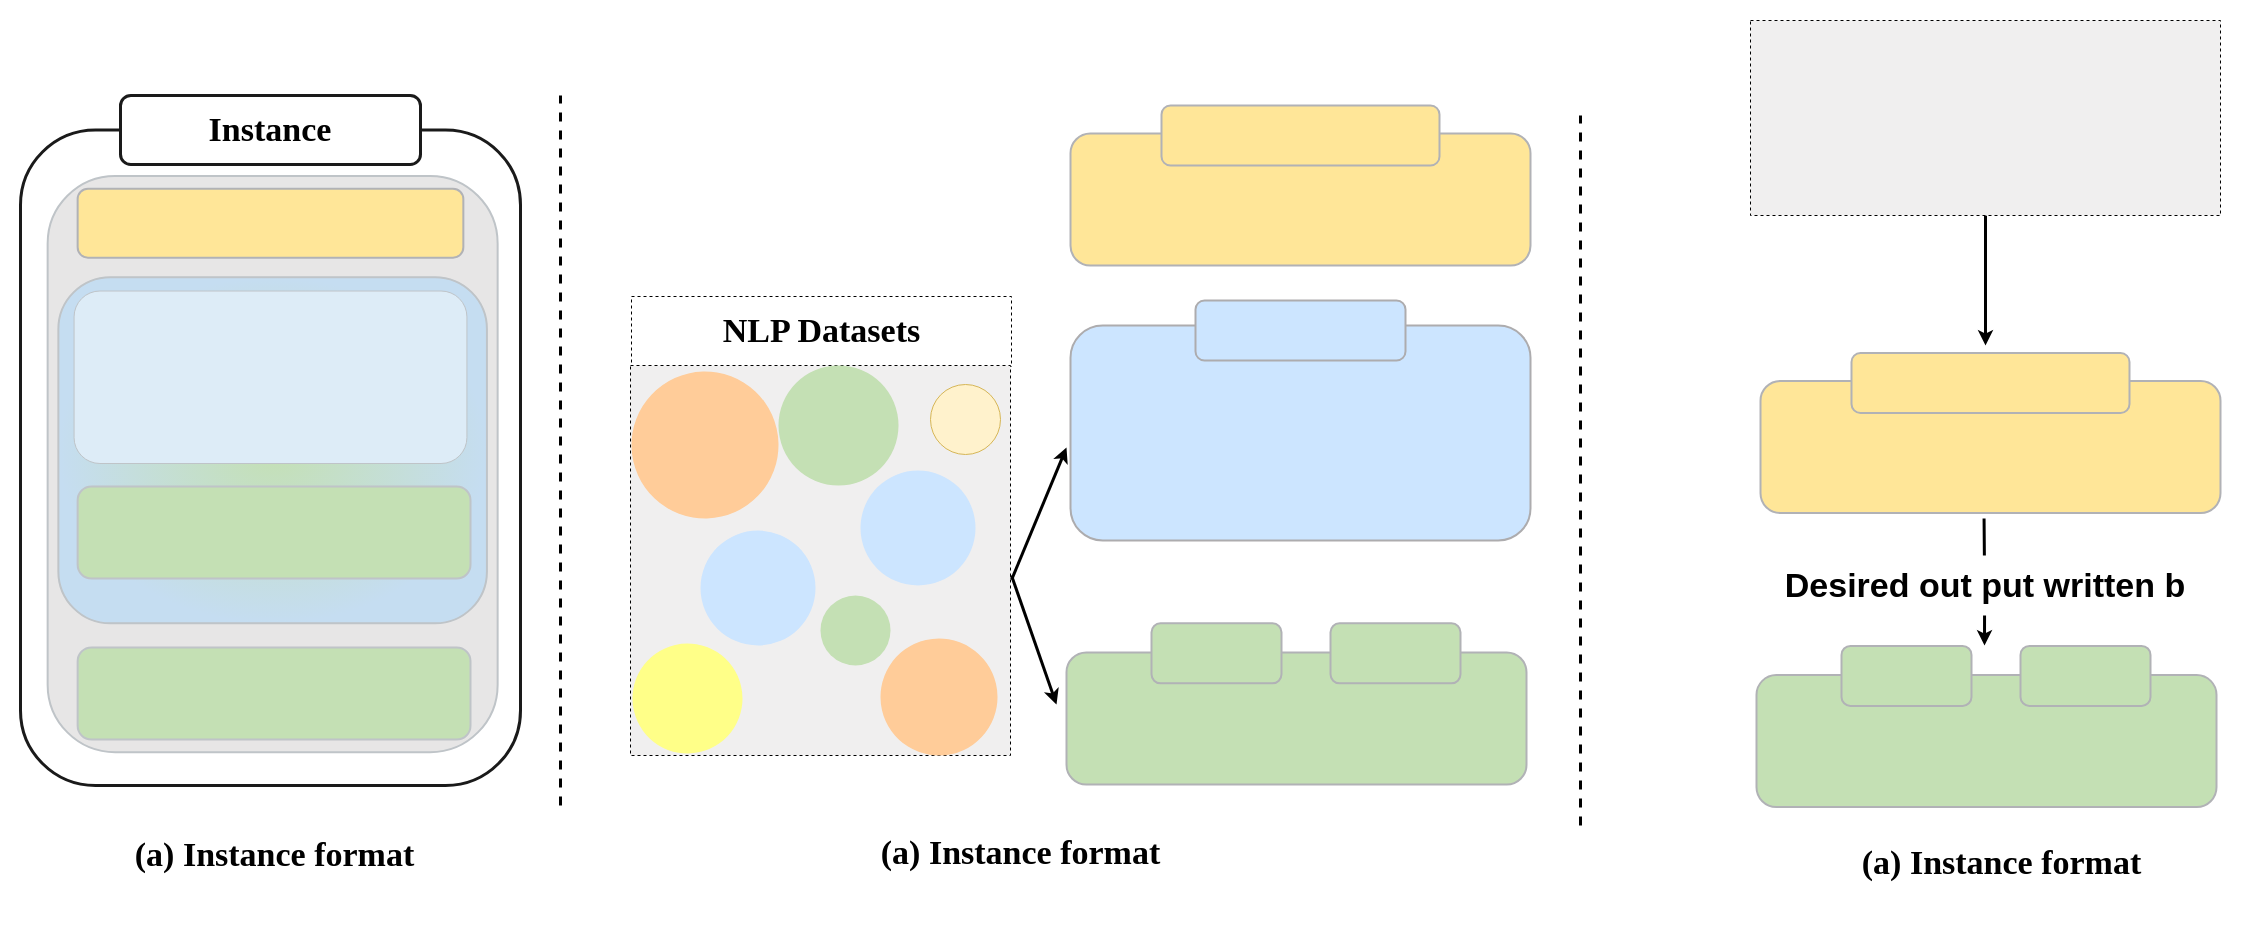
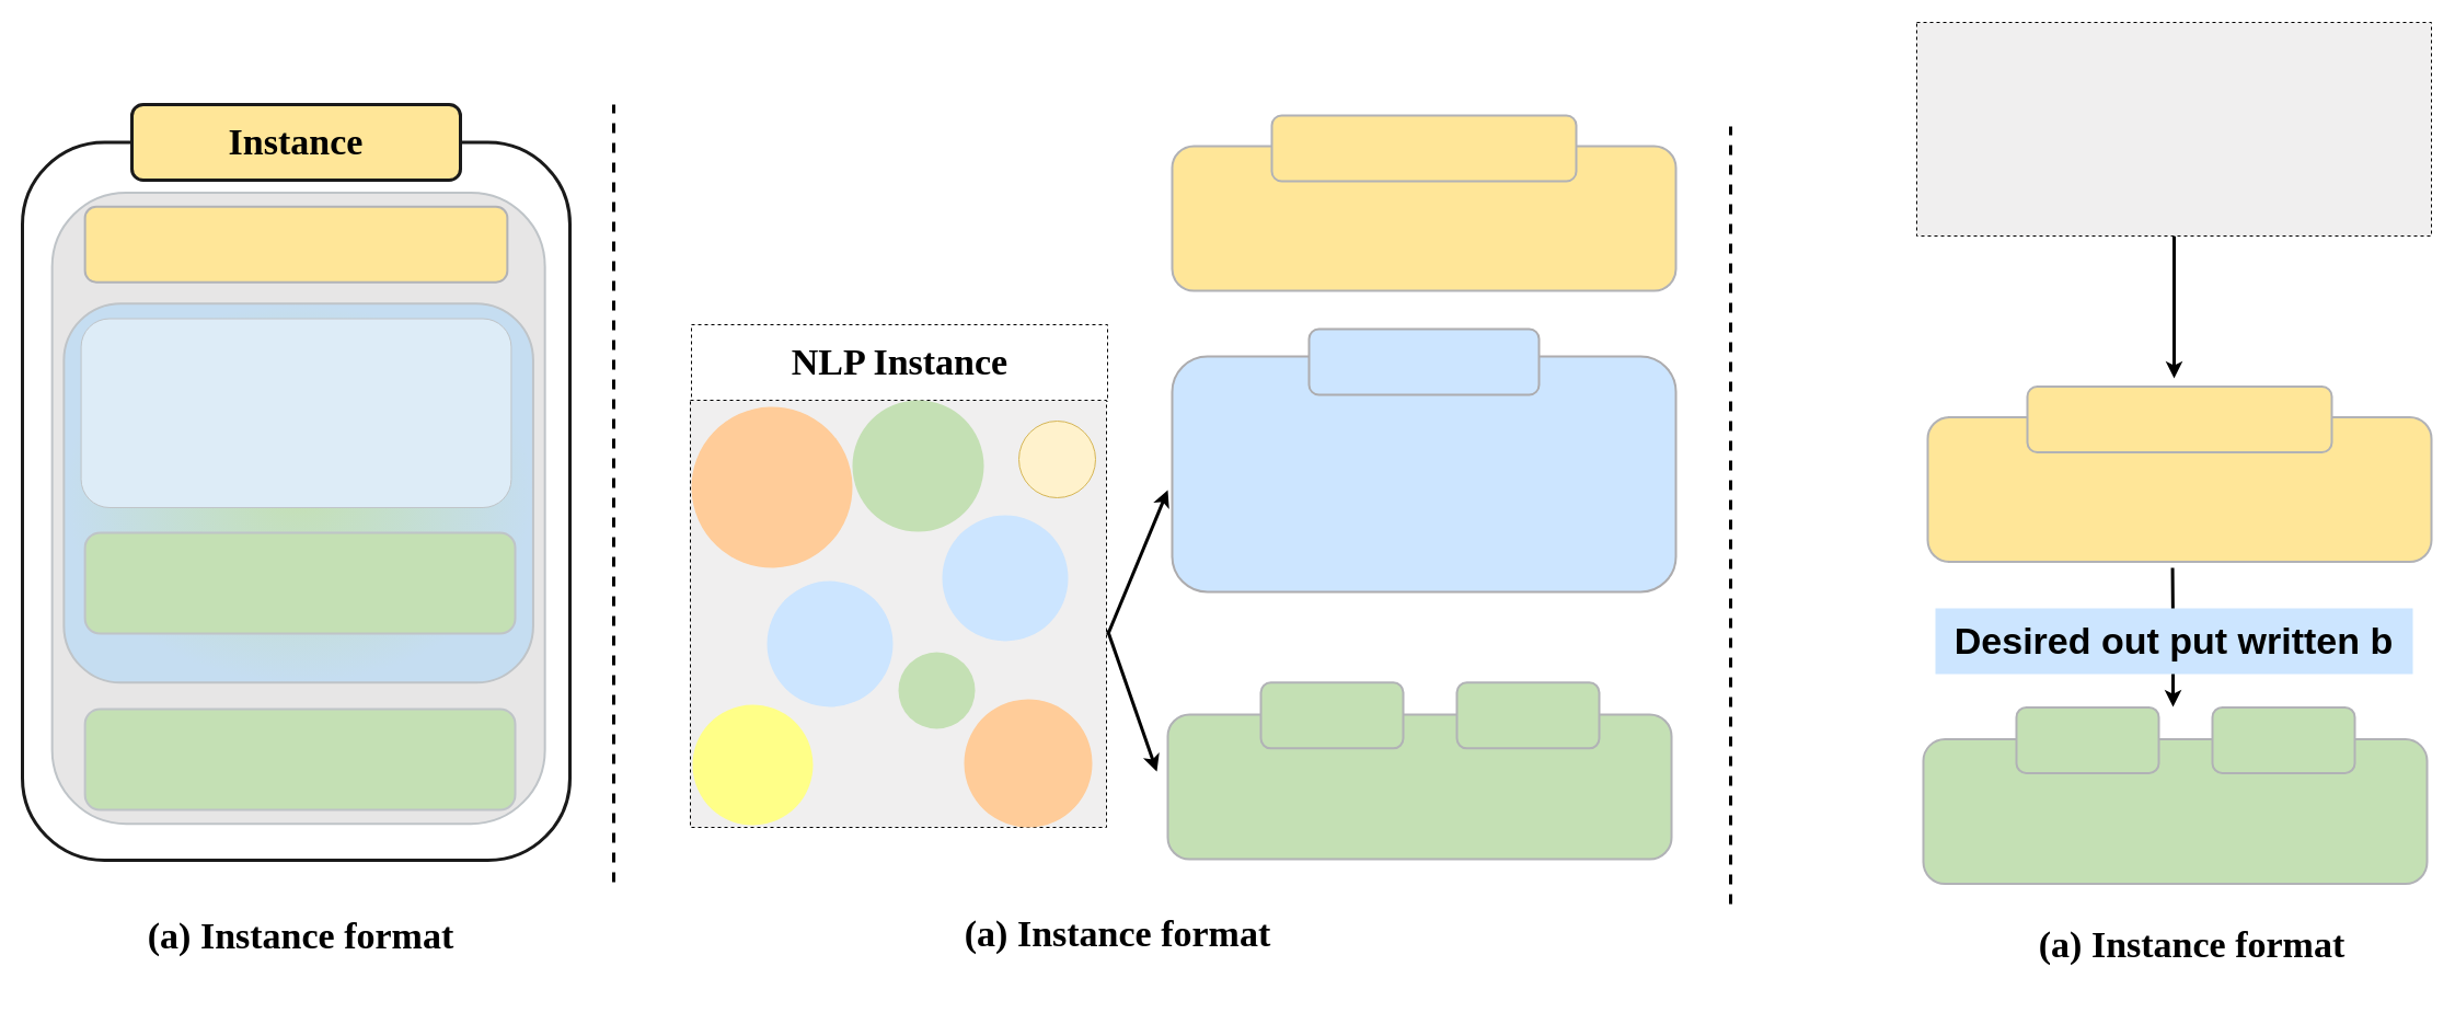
  <mxCell id="0" />
  <mxCell id="1" parent="0" />
  <mxCell id="2" style="edgeStyle=orthogonalEdgeStyle;rounded=0;orthogonalLoop=1;jettySize=auto;html=1;strokeWidth=3;endArrow=classic;endFill=1;" edge="1" parent="1"><mxGeometry relative="1" as="geometry"><mxPoint x="1984" y="645" as="targetPoint" /><mxPoint x="1983.57" y="518" as="sourcePoint" /></mxGeometry></mxCell>
  <mxCell id="3" value="" style="whiteSpace=wrap;html=1;dashed=1;strokeWidth=1;fillColor=none;" vertex="1" parent="1"><mxGeometry x="631" y="296" width="380" height="70" as="geometry" /></mxCell>
  <mxCell id="4" value="" style="rounded=1;whiteSpace=wrap;html=1;strokeWidth=2;fillColor=#cce5ff;strokeColor=#adacae;" vertex="1" parent="1"><mxGeometry x="1070" y="325" width="460" height="215" as="geometry" /></mxCell>
  <mxCell id="5" value="" style="whiteSpace=wrap;html=1;dashed=1;strokeWidth=1;fillColor=#F0EFEF;" vertex="1" parent="1"><mxGeometry x="630" y="365" width="380" height="390" as="geometry" /></mxCell>
  <mxCell id="6" value="" style="ellipse;whiteSpace=wrap;html=1;aspect=fixed;fillColor=#ffcc99;strokeColor=none;rotation=212;" vertex="1" parent="1"><mxGeometry x="631" y="371" width="147" height="147" as="geometry" /></mxCell>
  <mxCell id="7" value="" style="endArrow=none;dashed=1;html=1;rounded=0;strokeWidth=3;" edge="1" parent="1"><mxGeometry width="50" height="50" relative="1" as="geometry"><mxPoint x="560" y="805" as="sourcePoint" /><mxPoint x="560" y="95" as="targetPoint" /></mxGeometry></mxCell>
  <mxCell id="8" value="" style="ellipse;whiteSpace=wrap;html=1;aspect=fixed;fillColor=#c4e0b4;strokeColor=none;" vertex="1" parent="1"><mxGeometry x="820" y="595" width="70" height="70" as="geometry" /></mxCell>
  <mxCell id="9" value="" style="ellipse;whiteSpace=wrap;html=1;aspect=fixed;fillColor=#cce5ff;strokeColor=none;" vertex="1" parent="1"><mxGeometry x="860" y="470" width="115" height="115" as="geometry" /></mxCell>
  <mxCell id="10" value="" style="ellipse;whiteSpace=wrap;html=1;aspect=fixed;fillColor=#ffff88;strokeColor=none;rotation=212;" vertex="1" parent="1"><mxGeometry x="632" y="643" width="110" height="110" as="geometry" /></mxCell>
  <mxCell id="11" value="" style="ellipse;whiteSpace=wrap;html=1;aspect=fixed;fillColor=#cce5ff;strokeColor=none;" vertex="1" parent="1"><mxGeometry x="700" y="530" width="115" height="115" as="geometry" /></mxCell>
  <mxCell id="12" value="" style="ellipse;whiteSpace=wrap;html=1;aspect=fixed;fillColor=#fff2cc;strokeColor=#d6b656;" vertex="1" parent="1"><mxGeometry x="930" y="384" width="70" height="70" as="geometry" /></mxCell>
  <mxCell id="13" value="" style="ellipse;whiteSpace=wrap;html=1;aspect=fixed;fillColor=#ffcc99;strokeColor=none;rotation=212;" vertex="1" parent="1"><mxGeometry x="880" y="638" width="117" height="117" as="geometry" /></mxCell>
  <mxCell id="14" value="&lt;font style=&quot;font-size: 34px;&quot; face=&quot;Times New Roman&quot;&gt;(a) Instance format&lt;/font&gt;" style="text;strokeColor=none;fillColor=none;html=1;fontSize=24;fontStyle=1;verticalAlign=middle;align=center;" vertex="1" parent="1"><mxGeometry x="113.57" y="805" width="320" height="100" as="geometry" /></mxCell>
  <mxCell id="15" value="" style="rounded=1;whiteSpace=wrap;html=1;strokeWidth=2;fillColor=#cce5ff;strokeColor=#adacae;" vertex="1" parent="1"><mxGeometry x="1195" y="300" width="210" height="60" as="geometry" /></mxCell>
  <mxCell id="16" value="" style="rounded=1;whiteSpace=wrap;html=1;strokeWidth=2;fillColor=#c4e0b4;strokeColor=#b1b2b6;" vertex="1" parent="1"><mxGeometry x="1066" y="652" width="460" height="132" as="geometry" /></mxCell>
  <mxCell id="17" value="" style="rounded=1;whiteSpace=wrap;html=1;strokeWidth=2;fillColor=#c4e0b4;strokeColor=#b1b2b6;" vertex="1" parent="1"><mxGeometry x="1151" y="622.85" width="130" height="60" as="geometry" /></mxCell>
  <mxCell id="18" value="" style="rounded=1;whiteSpace=wrap;html=1;strokeWidth=2;fillColor=#c4e0b4;strokeColor=#b1b2b6;" vertex="1" parent="1"><mxGeometry x="1330" y="622.85" width="130" height="60" as="geometry" /></mxCell>
  <mxCell id="19" value="" style="rounded=1;whiteSpace=wrap;html=1;strokeWidth=2;fillColor=#ffe698;strokeColor=#b1b2b6;" vertex="1" parent="1"><mxGeometry x="1070" y="133" width="460" height="132" as="geometry" /></mxCell>
  <mxCell id="20" value="" style="rounded=1;whiteSpace=wrap;html=1;strokeWidth=2;fillColor=#ffe698;strokeColor=#b1b2b6;" vertex="1" parent="1"><mxGeometry x="1161" y="105" width="278" height="60" as="geometry" /></mxCell>
  <mxCell id="21" value="" style="rounded=1;whiteSpace=wrap;html=1;strokeWidth=3;strokeColor=#1A1A1A;movable=1;resizable=1;rotatable=1;deletable=1;editable=1;locked=0;connectable=1;" vertex="1" parent="1"><mxGeometry x="20" y="129.5" width="500" height="655.5" as="geometry" /></mxCell>
  <mxCell id="22" value="" style="rounded=1;whiteSpace=wrap;html=1;strokeWidth=2;fillColor=#E7E6E6;strokeColor=#bfc4c8;movable=1;resizable=1;rotatable=1;deletable=1;editable=1;locked=0;connectable=1;" vertex="1" parent="1"><mxGeometry x="47.143" y="175.5" width="450" height="576.15" as="geometry" /></mxCell>
- <mxCell id="23" value="&lt;font size=&quot;1&quot; face=&quot;Times New Roman&quot; style=&quot;&quot;&gt;&lt;b style=&quot;font-size: 34px;&quot;&gt;Instance&lt;/b&gt;&lt;/font&gt;" style="rounded=1;whiteSpace=wrap;html=1;strokeWidth=3;strokeColor=#1A1A1A;movable=1;resizable=1;rotatable=1;deletable=1;editable=1;locked=0;connectable=1;" vertex="1" parent="1"><mxGeometry x="120" y="95" width="300" height="69" as="geometry" /></mxCell>
+ <mxCell id="23" value="&lt;font size=&quot;1&quot; face=&quot;Times New Roman&quot; style=&quot;&quot;&gt;&lt;b style=&quot;font-size: 34px;&quot;&gt;Instance&lt;/b&gt;&lt;/font&gt;" style="rounded=1;whiteSpace=wrap;html=1;strokeWidth=3;strokeColor=#1A1A1A;movable=1;resizable=1;rotatable=1;deletable=1;editable=1;locked=0;connectable=1;fillColor=#ffe698;" vertex="1" parent="1"><mxGeometry x="120" y="95" width="300" height="69" as="geometry" /></mxCell>
  <mxCell id="24" value="" style="rounded=1;whiteSpace=wrap;html=1;fillColor=#ffe698;strokeColor=#b1b2b6;movable=1;resizable=1;rotatable=1;deletable=1;editable=1;locked=0;connectable=1;strokeWidth=2;" vertex="1" parent="1"><mxGeometry x="77.143" y="188.15" width="385.714" height="69" as="geometry" /></mxCell>
  <mxCell id="25" value="" style="whiteSpace=wrap;html=1;fillColor=#c4e0b4;strokeColor=#bfc4c8;gradientColor=#c5ddf1;gradientDirection=radial;rounded=1;strokeWidth=2;movable=1;resizable=1;rotatable=1;deletable=1;editable=1;locked=0;connectable=1;" vertex="1" parent="1"><mxGeometry x="57.857" y="276.7" width="428.571" height="346.15" as="geometry" /></mxCell>
  <mxCell id="26" value="" style="rounded=1;whiteSpace=wrap;html=1;fillColor=#ddecf7;strokeColor=#bfc4c8;movable=1;resizable=1;rotatable=1;deletable=1;editable=1;locked=0;connectable=1;" vertex="1" parent="1"><mxGeometry x="73.571" y="290.5" width="392.857" height="172.5" as="geometry" /></mxCell>
  <mxCell id="27" value="" style="rounded=1;whiteSpace=wrap;html=1;fillColor=#c4e0b4;strokeColor=#bfc4c8;strokeWidth=2;movable=1;resizable=1;rotatable=1;deletable=1;editable=1;locked=0;connectable=1;" vertex="1" parent="1"><mxGeometry x="77.143" y="486" width="392.857" height="92" as="geometry" /></mxCell>
  <mxCell id="28" value="" style="rounded=1;whiteSpace=wrap;html=1;fillColor=#c4e0b4;strokeColor=#bfc4c8;strokeWidth=2;movable=1;resizable=1;rotatable=1;deletable=1;editable=1;locked=0;connectable=1;" vertex="1" parent="1"><mxGeometry x="77.143" y="647" width="392.857" height="92" as="geometry" /></mxCell>
  <mxCell id="29" value="" style="endArrow=none;dashed=1;html=1;rounded=0;strokeWidth=3;" edge="1" parent="1"><mxGeometry width="50" height="50" relative="1" as="geometry"><mxPoint x="1580" y="825" as="sourcePoint" /><mxPoint x="1580" y="115" as="targetPoint" /></mxGeometry></mxCell>
  <mxCell id="30" value="&lt;font style=&quot;font-size: 34px;&quot; face=&quot;Times New Roman&quot;&gt;(a) Instance format&lt;/font&gt;" style="text;strokeColor=none;fillColor=none;html=1;fontSize=24;fontStyle=1;verticalAlign=middle;align=center;" vertex="1" parent="1"><mxGeometry x="860" y="803" width="320" height="100" as="geometry" /></mxCell>
- <mxCell id="31" value="&lt;font style=&quot;font-size: 34px;&quot; face=&quot;Times New Roman&quot;&gt;NLP Datasets&lt;/font&gt;" style="text;strokeColor=none;fillColor=none;html=1;fontSize=24;fontStyle=1;verticalAlign=middle;align=center;" vertex="1" parent="1"><mxGeometry x="661" y="281" width="320" height="100" as="geometry" /></mxCell>
+ <mxCell id="31" value="&lt;font style=&quot;font-size: 34px;&quot; face=&quot;Times New Roman&quot;&gt;NLP Instance&lt;/font&gt;" style="text;strokeColor=none;fillColor=none;html=1;fontSize=24;fontStyle=1;verticalAlign=middle;align=center;" vertex="1" parent="1"><mxGeometry x="661" y="281" width="320" height="100" as="geometry" /></mxCell>
  <mxCell id="32" value="" style="endArrow=classic;html=1;rounded=0;entryX=0.043;entryY=0.977;entryDx=0;entryDy=0;entryPerimeter=0;exitX=1.003;exitY=0.549;exitDx=0;exitDy=0;exitPerimeter=0;strokeWidth=3;" edge="1" parent="1" source="5"><mxGeometry width="50" height="50" relative="1" as="geometry"><mxPoint x="1030" y="555" as="sourcePoint" /><mxPoint x="1066" y="447.025" as="targetPoint" /></mxGeometry></mxCell>
  <mxCell id="33" value="" style="endArrow=classic;html=1;rounded=0;entryX=0;entryY=0.5;entryDx=0;entryDy=0;exitX=1.003;exitY=0.549;exitDx=0;exitDy=0;exitPerimeter=0;strokeWidth=3;" edge="1" parent="1"><mxGeometry width="50" height="50" relative="1" as="geometry"><mxPoint x="1011" y="575" as="sourcePoint" /><mxPoint x="1056" y="704" as="targetPoint" /></mxGeometry></mxCell>
  <mxCell id="34" value="" style="ellipse;whiteSpace=wrap;html=1;aspect=fixed;fillColor=#c4e0b4;strokeColor=none;" vertex="1" parent="1"><mxGeometry x="778" y="365" width="120" height="120" as="geometry" /></mxCell>
  <mxCell id="35" style="edgeStyle=orthogonalEdgeStyle;rounded=0;orthogonalLoop=1;jettySize=auto;html=1;strokeWidth=3;endArrow=classic;endFill=1;" edge="1" parent="1" source="36"><mxGeometry relative="1" as="geometry"><mxPoint x="1985" y="345" as="targetPoint" /></mxGeometry></mxCell>
  <mxCell id="36" value="" style="whiteSpace=wrap;html=1;dashed=1;strokeWidth=1;fillColor=#F0EFEF;" vertex="1" parent="1"><mxGeometry x="1750" y="20" width="470" height="195" as="geometry" /></mxCell>
  <mxCell id="37" value="" style="rounded=1;whiteSpace=wrap;html=1;strokeWidth=2;fillColor=#ffe698;strokeColor=#b1b2b6;" vertex="1" parent="1"><mxGeometry x="1760" y="380.5" width="460" height="132" as="geometry" /></mxCell>
  <mxCell id="38" value="" style="rounded=1;whiteSpace=wrap;html=1;strokeWidth=2;fillColor=#ffe698;strokeColor=#b1b2b6;" vertex="1" parent="1"><mxGeometry x="1851" y="352.5" width="278" height="60" as="geometry" /></mxCell>
  <mxCell id="39" value="" style="rounded=1;whiteSpace=wrap;html=1;strokeWidth=2;fillColor=#c4e0b4;strokeColor=#b1b2b6;" vertex="1" parent="1"><mxGeometry x="1756" y="674.57" width="460" height="132" as="geometry" /></mxCell>
  <mxCell id="40" value="" style="rounded=1;whiteSpace=wrap;html=1;strokeWidth=2;fillColor=#c4e0b4;strokeColor=#b1b2b6;" vertex="1" parent="1"><mxGeometry x="1841" y="645.42" width="130" height="60" as="geometry" /></mxCell>
  <mxCell id="41" value="" style="rounded=1;whiteSpace=wrap;html=1;strokeWidth=2;fillColor=#c4e0b4;strokeColor=#b1b2b6;" vertex="1" parent="1"><mxGeometry x="2020" y="645.42" width="130" height="60" as="geometry" /></mxCell>
- <mxCell id="42" value="&lt;font style=&quot;font-size: 34px;&quot;&gt;&lt;b&gt;Desired out put written b&lt;/b&gt;&lt;/font&gt;" style="rounded=0;whiteSpace=wrap;html=1;strokeColor=none;" vertex="1" parent="1"><mxGeometry x="1767" y="555" width="436" height="60" as="geometry" /></mxCell>
+ <mxCell id="42" value="&lt;font style=&quot;font-size: 34px;&quot;&gt;&lt;b&gt;Desired out put written b&lt;/b&gt;&lt;/font&gt;" style="rounded=0;whiteSpace=wrap;html=1;strokeColor=none;fillColor=#cce5ff;" vertex="1" parent="1"><mxGeometry x="1767" y="555" width="436" height="60" as="geometry" /></mxCell>
  <mxCell id="43" value="&lt;font style=&quot;font-size: 34px;&quot; face=&quot;Times New Roman&quot;&gt;(a) Instance format&lt;/font&gt;" style="text;strokeColor=none;fillColor=none;html=1;fontSize=24;fontStyle=1;verticalAlign=middle;align=center;" vertex="1" parent="1"><mxGeometry x="1841" y="813" width="320" height="100" as="geometry" /></mxCell>
